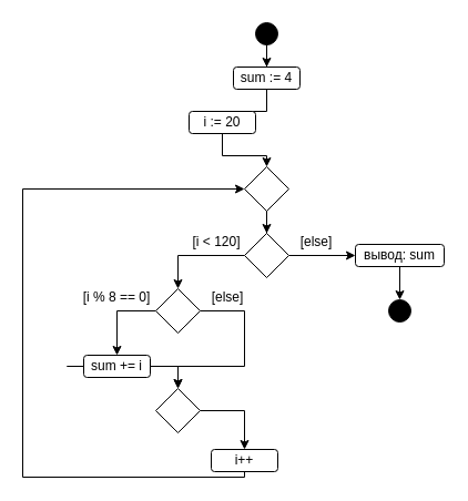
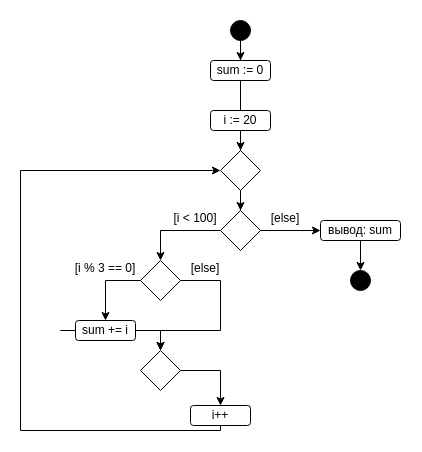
  <mxCell id="0" />
  <mxCell id="1" parent="0" />
  <mxCell id="2" style="edgeStyle=orthogonalEdgeStyle;rounded=0;orthogonalLoop=1;jettySize=auto;html=1;entryX=0.5;entryY=0;entryDx=0;entryDy=0;" edge="1" parent="1" source="3" target="5"><mxGeometry relative="1" as="geometry" /></mxCell>
  <mxCell id="3" value="" style="ellipse;whiteSpace=wrap;html=1;aspect=fixed;fillColor=#000000;" vertex="1" parent="1"><mxGeometry x="230" y="20" width="20" height="20" as="geometry" /></mxCell>
  <mxCell id="4" style="edgeStyle=orthogonalEdgeStyle;rounded=0;orthogonalLoop=1;jettySize=auto;html=1;entryX=0.5;entryY=0;entryDx=0;entryDy=0;endArrow=none;" edge="1" parent="1" source="5" target="13"><mxGeometry relative="1" as="geometry" /></mxCell>
- <mxCell id="5" value="sum := 4" style="rounded=1;whiteSpace=wrap;html=1;" vertex="1" parent="1"><mxGeometry x="210" y="60" width="60" height="20" as="geometry" /></mxCell>
+ <mxCell id="5" value="sum := 0" style="rounded=1;whiteSpace=wrap;html=1;" vertex="1" parent="1"><mxGeometry x="210" y="60" width="60" height="20" as="geometry" /></mxCell>
  <mxCell id="6" style="edgeStyle=orthogonalEdgeStyle;rounded=0;orthogonalLoop=1;jettySize=auto;html=1;" edge="1" parent="1" source="7" target="10"><mxGeometry relative="1" as="geometry" /></mxCell>
  <mxCell id="7" value="" style="rhombus;whiteSpace=wrap;html=1;" vertex="1" parent="1"><mxGeometry x="220" y="150" width="40" height="40" as="geometry" /></mxCell>
  <mxCell id="8" style="edgeStyle=orthogonalEdgeStyle;rounded=0;orthogonalLoop=1;jettySize=auto;html=1;entryX=0.5;entryY=0;entryDx=0;entryDy=0;" edge="1" parent="1" source="10" target="18"><mxGeometry relative="1" as="geometry"><mxPoint x="160" y="240" as="targetPoint" /><Array as="points"><mxPoint x="160" y="230" /></Array></mxGeometry></mxCell>
  <mxCell id="9" style="edgeStyle=orthogonalEdgeStyle;rounded=0;orthogonalLoop=1;jettySize=auto;html=1;entryX=0;entryY=0.5;entryDx=0;entryDy=0;" edge="1" parent="1" source="10" target="27"><mxGeometry relative="1" as="geometry"><mxPoint x="350" y="230" as="targetPoint" /></mxGeometry></mxCell>
  <mxCell id="10" value="" style="rhombus;whiteSpace=wrap;html=1;" vertex="1" parent="1"><mxGeometry x="220" y="210" width="40" height="40" as="geometry" /></mxCell>
- <mxCell id="11" value="[i &amp;lt; 120]" style="text;html=1;strokeColor=none;fillColor=none;align=center;verticalAlign=middle;whiteSpace=wrap;rounded=0;" vertex="1" parent="1"><mxGeometry x="170" y="210" width="50" height="15" as="geometry" /></mxCell>
+ <mxCell id="11" value="[i &amp;lt; 100]" style="text;html=1;strokeColor=none;fillColor=none;align=center;verticalAlign=middle;whiteSpace=wrap;rounded=0;" vertex="1" parent="1"><mxGeometry x="170" y="210" width="50" height="15" as="geometry" /></mxCell>
  <mxCell id="12" style="edgeStyle=orthogonalEdgeStyle;rounded=0;orthogonalLoop=1;jettySize=auto;html=1;" edge="1" parent="1" source="13" target="7"><mxGeometry relative="1" as="geometry" /></mxCell>
- <mxCell id="13" value="i := 20" style="rounded=1;whiteSpace=wrap;html=1;" vertex="1" parent="1"><mxGeometry x="170" y="100" width="60" height="20" as="geometry" /></mxCell>
+ <mxCell id="13" value="i := 20" style="rounded=1;whiteSpace=wrap;html=1;" vertex="1" parent="1"><mxGeometry x="210" y="110" width="60" height="20" as="geometry" /></mxCell>
  <mxCell id="14" style="edgeStyle=orthogonalEdgeStyle;rounded=0;orthogonalLoop=1;jettySize=auto;html=1;" edge="1" parent="1" source="15" target="22"><mxGeometry relative="1" as="geometry"><Array as="points"><mxPoint x="60" y="330" /><mxPoint x="160" y="330" /></Array></mxGeometry></mxCell>
  <mxCell id="15" value="sum += i" style="rounded=1;whiteSpace=wrap;html=1;" vertex="1" parent="1"><mxGeometry x="75" y="320" width="60" height="20" as="geometry" /></mxCell>
  <mxCell id="16" style="edgeStyle=orthogonalEdgeStyle;rounded=0;orthogonalLoop=1;jettySize=auto;html=1;entryX=0.5;entryY=0;entryDx=0;entryDy=0;" edge="1" parent="1" source="18" target="15"><mxGeometry relative="1" as="geometry"><mxPoint x="60" y="280" as="targetPoint" /></mxGeometry></mxCell>
  <mxCell id="17" style="edgeStyle=orthogonalEdgeStyle;rounded=0;orthogonalLoop=1;jettySize=auto;html=1;exitX=1;exitY=0.5;exitDx=0;exitDy=0;" edge="1" parent="1" source="18" target="22"><mxGeometry relative="1" as="geometry"><mxPoint x="250" y="280" as="targetPoint" /><mxPoint x="160" y="320" as="sourcePoint" /><Array as="points"><mxPoint x="220" y="280" /><mxPoint x="220" y="330" /><mxPoint x="160" y="330" /></Array></mxGeometry></mxCell>
  <mxCell id="18" value="" style="rhombus;whiteSpace=wrap;html=1;" vertex="1" parent="1"><mxGeometry x="140" y="260" width="40" height="40" as="geometry" /></mxCell>
- <mxCell id="19" value="[i % 8 == 0]" style="text;html=1;strokeColor=none;fillColor=none;align=center;verticalAlign=middle;whiteSpace=wrap;rounded=0;" vertex="1" parent="1"><mxGeometry x="70" y="260" width="70" height="15" as="geometry" /></mxCell>
+ <mxCell id="19" value="[i % 3 == 0]" style="text;html=1;strokeColor=none;fillColor=none;align=center;verticalAlign=middle;whiteSpace=wrap;rounded=0;" vertex="1" parent="1"><mxGeometry x="70" y="260" width="70" height="15" as="geometry" /></mxCell>
  <mxCell id="20" value="[else]" style="text;html=1;strokeColor=none;fillColor=none;align=center;verticalAlign=middle;whiteSpace=wrap;rounded=0;" vertex="1" parent="1"><mxGeometry x="180" y="260" width="50" height="15" as="geometry" /></mxCell>
  <mxCell id="21" style="edgeStyle=orthogonalEdgeStyle;rounded=0;orthogonalLoop=1;jettySize=auto;html=1;" edge="1" parent="1" source="22" target="24"><mxGeometry relative="1" as="geometry" /></mxCell>
  <mxCell id="22" value="" style="rhombus;whiteSpace=wrap;html=1;" vertex="1" parent="1"><mxGeometry x="140" y="350" width="40" height="40" as="geometry" /></mxCell>
  <mxCell id="23" style="edgeStyle=orthogonalEdgeStyle;rounded=0;orthogonalLoop=1;jettySize=auto;html=1;entryX=0;entryY=0.5;entryDx=0;entryDy=0;" edge="1" parent="1" source="24" target="7"><mxGeometry relative="1" as="geometry"><Array as="points"><mxPoint x="20" y="430" /><mxPoint x="20" y="170" /></Array></mxGeometry></mxCell>
  <mxCell id="24" value="i++" style="rounded=1;whiteSpace=wrap;html=1;" vertex="1" parent="1"><mxGeometry x="190" y="405" width="60" height="20" as="geometry" /></mxCell>
  <mxCell id="25" value="[else]" style="text;html=1;strokeColor=none;fillColor=none;align=center;verticalAlign=middle;whiteSpace=wrap;rounded=0;" vertex="1" parent="1"><mxGeometry x="260" y="210" width="50" height="15" as="geometry" /></mxCell>
  <mxCell id="26" style="edgeStyle=orthogonalEdgeStyle;rounded=0;orthogonalLoop=1;jettySize=auto;html=1;" edge="1" parent="1" source="27" target="28"><mxGeometry relative="1" as="geometry" /></mxCell>
  <mxCell id="27" value="вывод: sum" style="rounded=1;whiteSpace=wrap;html=1;" vertex="1" parent="1"><mxGeometry x="320" y="220" width="80" height="20" as="geometry" /></mxCell>
  <mxCell id="28" value="" style="ellipse;whiteSpace=wrap;html=1;aspect=fixed;fillColor=#000000;" vertex="1" parent="1"><mxGeometry x="350" y="270" width="20" height="20" as="geometry" /></mxCell>
